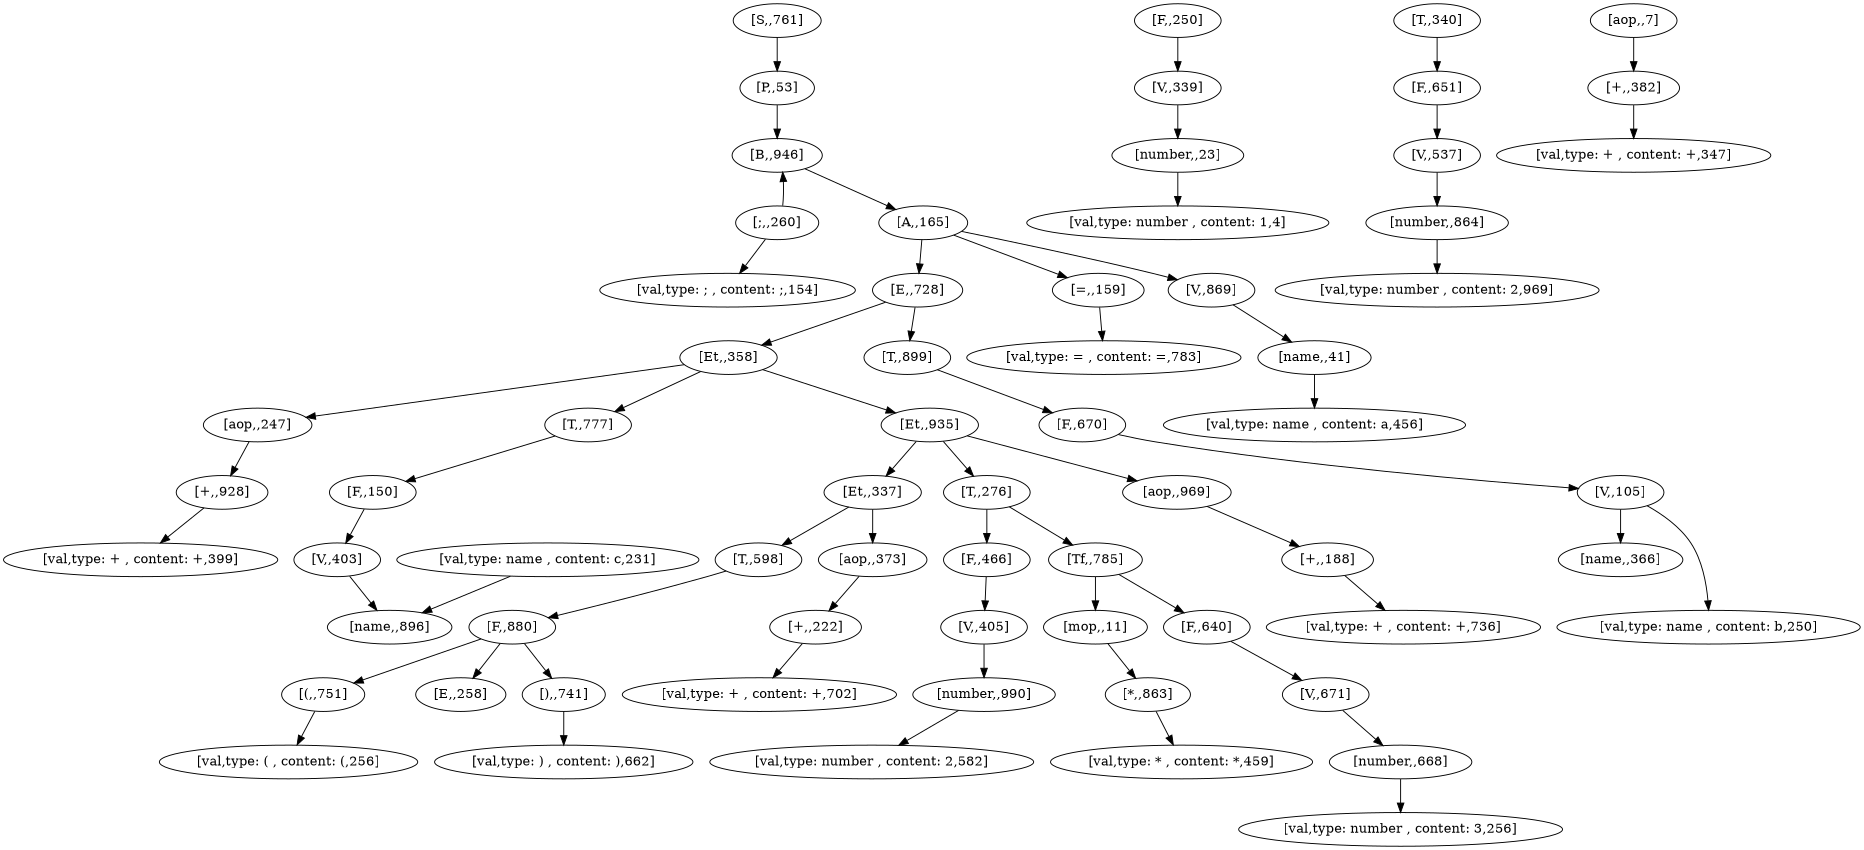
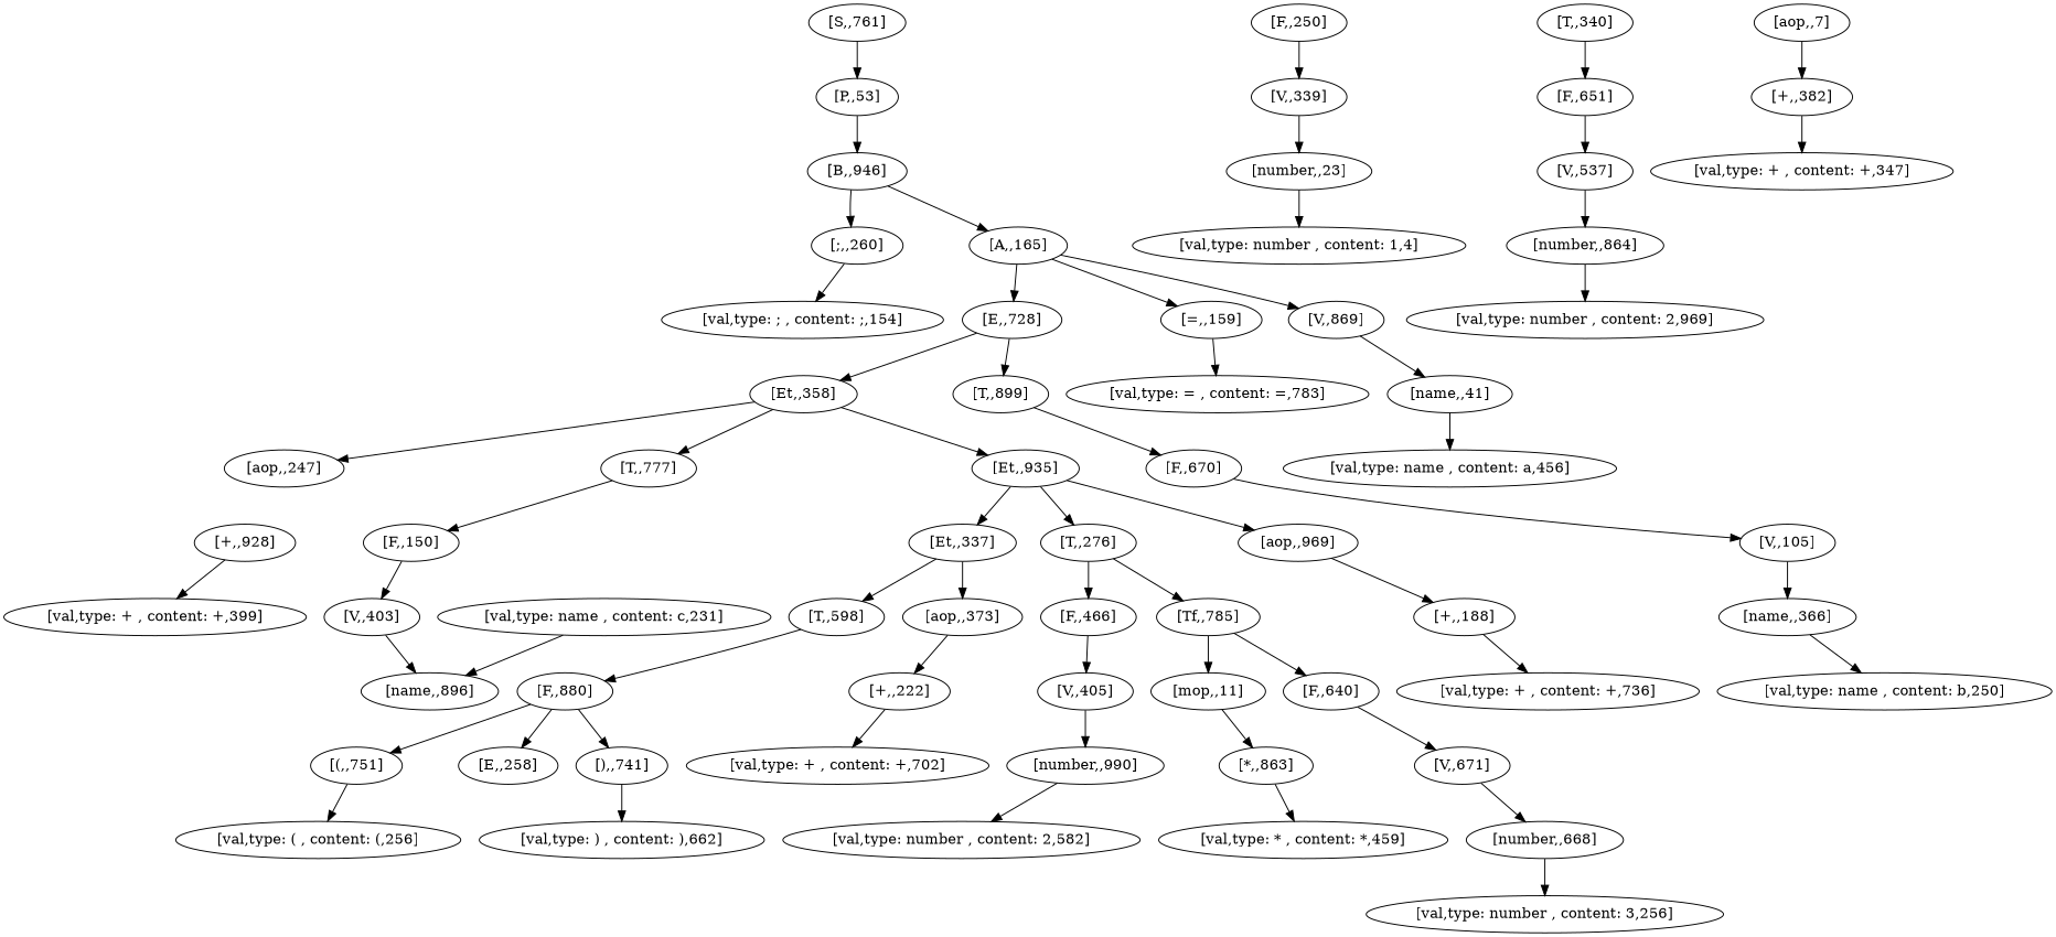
  strict digraph {
    "[+,,188]"
    "[val,type: + , content: +,736]"
    "[number,,23]"
    "[val,type: number , content: 1,4]"
    "[V,,869]"
    "[name,,41]"
    "[val,type: name , content: a,456]"
    "[aop,,247]"
    "[+,,928]"
    "[val,type: + , content: +,399]"
    "[+,,222]"
    "[val,type: + , content: +,702]"
    "[*,,863]"
    "[val,type: * , content: *,459]"
    "[Et,,935]"
    "[T,,276]"
    "[aop,,969]"
    "[Et,,337]"
    "[F,,466]"
    "[Tf,,785]"
    "[aop,,373]"
    "[T,,598]"
    "[V,,405]"
    "[F,,640]"
    "[mop,,11]"
    "[F,,880]"
    "[T,,899]"
    "[F,,670]"
    "[V,,105]"
    "[name,,366]"
    "[V,,671]"
    "[number,,668]"
    "[val,type: number , content: 3,256]"
    "[T,,340]"
    "[F,,651]"
    "[aop,,7]"
    "[+,,382]"
    "[V,,537]"
    "[val,type: + , content: +,347]"
    "[number,,990]"
    "[val,type: number , content: 2,582]"
    "[S,,761]"
    "[P,,53]"
    "[B,,946]"
    "[;,,260]"
    "[A,,165]"
    "[val,type: name , content: c,231]"
    "[name,,896]"
    "[(,,751]"
    "[E,,258]"
    "[),,741]"
    "[val,type: ( , content: (,256]"
    "[val,type: ) , content: ),662]"
    "[number,,864]"
    "[val,type: number , content: 2,969]"
    "[T,,777]"
    "[F,,150]"
    "[V,,403]"
    "[E,,728]"
    "[Et,,358]"
    "[val,type: ; , content: ;,154]"
    "[V,,339]"
    "[=,,159]"
    "[F,,250]"
    "[val,type: = , content: =,783]"
    "[val,type: name , content: b,250]"
    "[+,,188]" -> "[val,type: + , content: +,736]"
    "[number,,23]" -> "[val,type: number , content: 1,4]"
    "[V,,869]" -> "[name,,41]"
    "[name,,41]" -> "[val,type: name , content: a,456]"
-   "[aop,,247]" -> "[+,,928]"
    "[+,,928]" -> "[val,type: + , content: +,399]"
    "[+,,222]" -> "[val,type: + , content: +,702]"
    "[*,,863]" -> "[val,type: * , content: *,459]"
    "[Et,,935]" -> "[T,,276]"
    "[Et,,935]" -> "[aop,,969]"
    "[Et,,935]" -> "[Et,,337]"
    "[T,,276]" -> "[F,,466]"
    "[T,,276]" -> "[Tf,,785]"
    "[aop,,969]" -> "[+,,188]"
    "[Et,,337]" -> "[aop,,373]"
    "[Et,,337]" -> "[T,,598]"
    "[F,,466]" -> "[V,,405]"
    "[Tf,,785]" -> "[F,,640]"
    "[Tf,,785]" -> "[mop,,11]"
    "[aop,,373]" -> "[+,,222]"
    "[T,,598]" -> "[F,,880]"
    "[V,,405]" -> "[number,,990]"
    "[F,,640]" -> "[V,,671]"
    "[mop,,11]" -> "[*,,863]"
    "[F,,880]" -> "[(,,751]"
    "[F,,880]" -> "[E,,258]"
    "[F,,880]" -> "[),,741]"
    "[T,,899]" -> "[F,,670]"
    "[F,,670]" -> "[V,,105]"
    "[V,,105]" -> "[name,,366]"
-   "[V,,105]" -> "[val,type: name , content: b,250]"
+   "[name,,366]" -> "[val,type: name , content: b,250]"
    "[V,,671]" -> "[number,,668]"
    "[number,,668]" -> "[val,type: number , content: 3,256]"
    "[T,,340]" -> "[F,,651]"
    "[F,,651]" -> "[V,,537]"
    "[aop,,7]" -> "[+,,382]"
    "[+,,382]" -> "[val,type: + , content: +,347]"
    "[V,,537]" -> "[number,,864]"
    "[number,,990]" -> "[val,type: number , content: 2,582]"
    "[S,,761]" -> "[P,,53]"
    "[P,,53]" -> "[B,,946]"
-   "[;,,260]" -> "[B,,946]"
+   "[B,,946]" -> "[;,,260]"
    "[B,,946]" -> "[A,,165]"
    "[;,,260]" -> "[val,type: ; , content: ;,154]"
    "[A,,165]" -> "[V,,869]"
    "[A,,165]" -> "[E,,728]"
    "[A,,165]" -> "[=,,159]"
    "[val,type: name , content: c,231]" -> "[name,,896]"
    "[(,,751]" -> "[val,type: ( , content: (,256]"
    "[),,741]" -> "[val,type: ) , content: ),662]"
    "[number,,864]" -> "[val,type: number , content: 2,969]"
    "[T,,777]" -> "[F,,150]"
    "[F,,150]" -> "[V,,403]"
    "[V,,403]" -> "[name,,896]"
    "[E,,728]" -> "[T,,899]"
    "[E,,728]" -> "[Et,,358]"
    "[Et,,358]" -> "[aop,,247]"
    "[Et,,358]" -> "[Et,,935]"
    "[Et,,358]" -> "[T,,777]"
    "[V,,339]" -> "[number,,23]"
    "[=,,159]" -> "[val,type: = , content: =,783]"
    "[F,,250]" -> "[V,,339]"
  }
